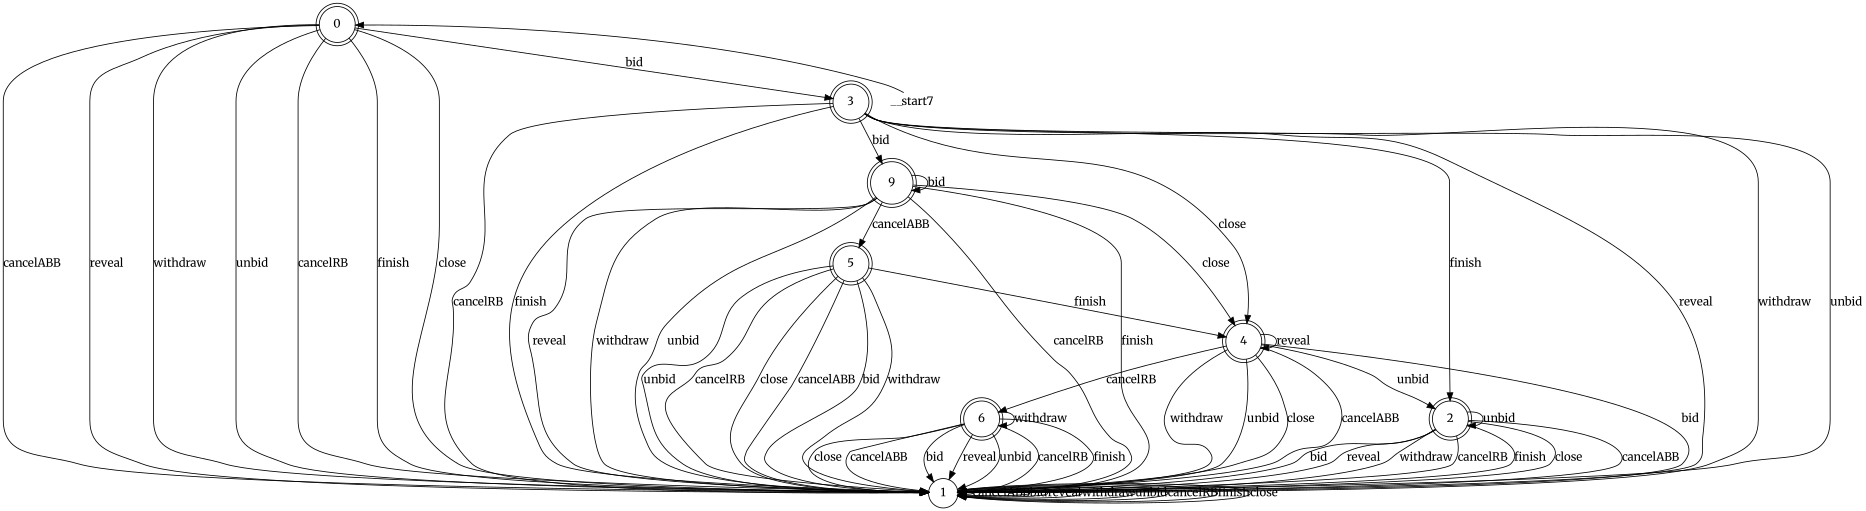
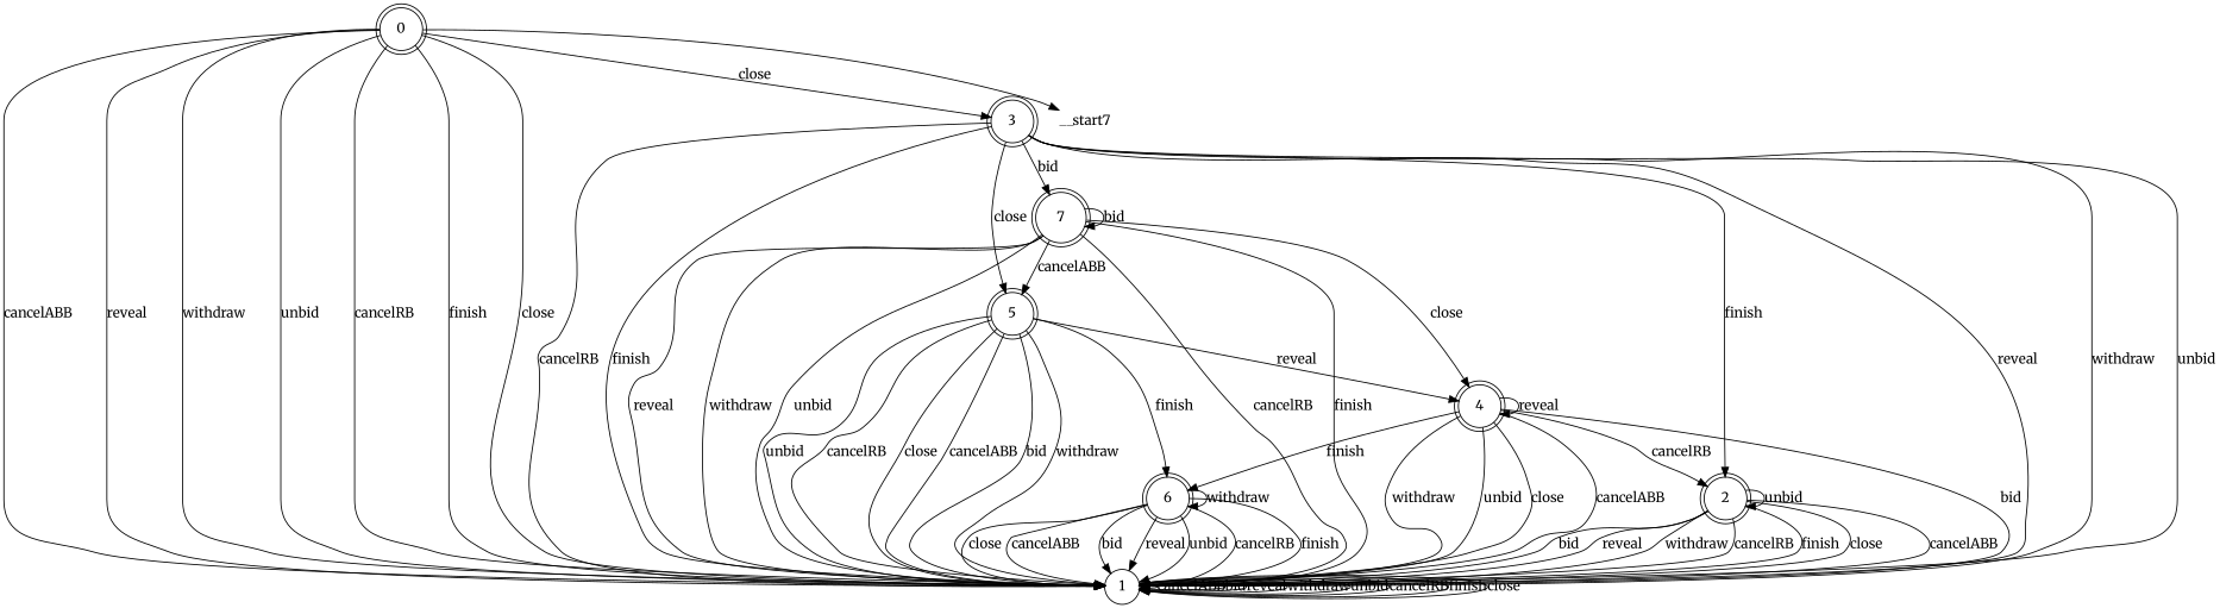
  digraph {
    fontname=Merriweather
    node [fontname=Merriweather shape=doublecircle]
    edge [fontname=Merriweather]
    n1 [label=0]
    n2 [label=1 shape=circle]
    n3 [label=3]
    n4 [label=2]
    n5 [label=5]
-   n6 [label=9]
+   n6 [label=7]
    n7 [label=4]
    n8 [label=6]
    n9 [height=0 label=__start7 shape=none width=0]
    n1 -> n2 [label=cancelABB]
    n1 -> n2 [label=reveal]
    n1 -> n2 [label=withdraw]
    n1 -> n2 [label=unbid]
    n1 -> n2 [label=cancelRB]
    n1 -> n2 [label=finish]
    n1 -> n2 [label=close]
-   n1 -> n3 [label=bid]
+   n1 -> n3 [label=close]
    n2 -> n2 [label=cancelABB]
    n2 -> n2 [label=bid]
    n2 -> n2 [label=reveal]
    n2 -> n2 [label=withdraw]
    n2 -> n2 [label=unbid]
    n2 -> n2 [label=cancelRB]
    n2 -> n2 [label=finish]
    n2 -> n2 [label=close]
    n3 -> n2 [label=reveal]
    n3 -> n2 [label=withdraw]
    n3 -> n2 [label=unbid]
    n3 -> n2 [label=cancelRB]
    n3 -> n2 [label=finish]
    n3 -> n4 [label=finish]
-   n3 -> n7 [label=close]
+   n3 -> n5 [label=close]
    n3 -> n6 [label=bid]
    n4 -> n2 [label=cancelABB]
    n4 -> n2 [label=bid]
    n4 -> n2 [label=reveal]
    n4 -> n2 [label=withdraw]
    n4 -> n2 [label=cancelRB]
    n4 -> n2 [label=finish]
    n4 -> n2 [label=close]
    n4 -> n4 [label=unbid]
    n5 -> n2 [label=cancelABB]
    n5 -> n2 [label=bid]
    n5 -> n2 [label=withdraw]
    n5 -> n2 [label=unbid]
    n5 -> n2 [label=cancelRB]
    n5 -> n2 [label=close]
-   n5 -> n7 [label=finish]
+   n5 -> n7 [label=reveal]
+   n5 -> n8 [label=finish]
    n6 -> n2 [label=reveal]
    n6 -> n2 [label=withdraw]
    n6 -> n2 [label=unbid]
    n6 -> n2 [label=cancelRB]
    n6 -> n2 [label=finish]
    n6 -> n5 [label=cancelABB]
    n6 -> n6 [label=bid]
    n6 -> n7 [label=close]
    n7 -> n2 [label=cancelABB]
    n7 -> n2 [label=bid]
    n7 -> n2 [label=withdraw]
    n7 -> n2 [label=unbid]
    n7 -> n2 [label=close]
-   n7 -> n4 [label=unbid]
+   n7 -> n4 [label=cancelRB]
    n7 -> n7 [label=reveal]
-   n7 -> n8 [label=cancelRB]
+   n7 -> n8 [label=finish]
    n8 -> n2 [label=cancelABB]
    n8 -> n2 [label=bid]
    n8 -> n2 [label=reveal]
    n8 -> n2 [label=unbid]
    n8 -> n2 [label=cancelRB]
    n8 -> n2 [label=finish]
    n8 -> n2 [label=close]
    n8 -> n8 [label=withdraw]
-   n9 -> n1
+   n1 -> n9
  }
